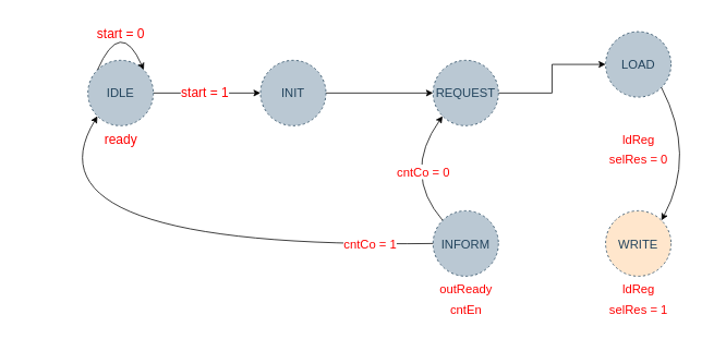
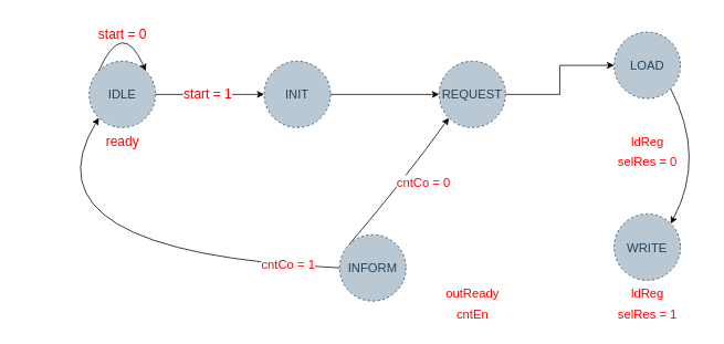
  <mxCell id="0" />
  <mxCell id="1" parent="0" />
  <mxCell id="2" style="edgeStyle=orthogonalEdgeStyle;rounded=0;orthogonalLoop=1;jettySize=auto;html=1;exitX=1;exitY=0.5;exitDx=0;exitDy=0;entryX=0;entryY=0.5;entryDx=0;entryDy=0;fontSize=16;fontColor=#23445D;" parent="1" source="4" target="6" edge="1"><mxGeometry relative="1" as="geometry" /></mxCell>
  <mxCell id="3" value="start = 1" style="edgeLabel;html=1;align=center;verticalAlign=middle;resizable=0;points=[];fontSize=16;fontColor=#FF0000;" parent="2" vertex="1" connectable="0"><mxGeometry x="-0.176" y="1" relative="1" as="geometry"><mxPoint x="8" y="-1" as="offset" /></mxGeometry></mxCell>
  <mxCell id="4" value="&lt;font style=&quot;font-size: 15px;&quot;&gt;IDLE&lt;/font&gt;" style="ellipse;whiteSpace=wrap;html=1;aspect=fixed;fillColor=#bac8d3;strokeColor=#23445d;fontColor=#23445D;dashed=1;" parent="1" vertex="1"><mxGeometry x="107" y="73" width="80" height="80" as="geometry" /></mxCell>
  <mxCell id="5" style="edgeStyle=orthogonalEdgeStyle;rounded=0;orthogonalLoop=1;jettySize=auto;html=1;exitX=1;exitY=0.5;exitDx=0;exitDy=0;entryX=0;entryY=0.5;entryDx=0;entryDy=0;fontSize=16;fontColor=#FF0000;" parent="1" source="6" target="11" edge="1"><mxGeometry relative="1" as="geometry" /></mxCell>
  <mxCell id="6" value="&lt;font style=&quot;font-size: 15px;&quot;&gt;INIT&lt;/font&gt;" style="ellipse;whiteSpace=wrap;html=1;aspect=fixed;fillColor=#bac8d3;strokeColor=#23445d;fontColor=#23445D;dashed=1;" parent="1" vertex="1"><mxGeometry x="318" y="73" width="80" height="80" as="geometry" /></mxCell>
  <mxCell id="7" value="" style="curved=1;endArrow=classic;html=1;rounded=0;fontSize=16;fontColor=#FF0000;exitX=0;exitY=0;exitDx=0;exitDy=0;entryX=1;entryY=0;entryDx=0;entryDy=0;" parent="1" source="4" target="4" edge="1"><mxGeometry width="50" height="50" relative="1" as="geometry"><mxPoint x="449" y="262" as="sourcePoint" /><mxPoint x="517" y="217" as="targetPoint" /><Array as="points"><mxPoint x="147" y="20" /></Array></mxGeometry></mxCell>
  <mxCell id="8" value="start = 0" style="edgeLabel;html=1;align=center;verticalAlign=middle;resizable=0;points=[];fontSize=16;fontColor=#FF0000;" parent="7" vertex="1" connectable="0"><mxGeometry x="-0.372" y="-8" relative="1" as="geometry"><mxPoint x="3" y="-8" as="offset" /></mxGeometry></mxCell>
  <mxCell id="9" value="ready" style="text;html=1;align=center;verticalAlign=middle;resizable=0;points=[];autosize=1;strokeColor=none;fillColor=none;fontSize=16;fontColor=#FF0000;" parent="1" vertex="1"><mxGeometry x="118" y="154" width="58" height="31" as="geometry" /></mxCell>
  <mxCell id="10" style="edgeStyle=orthogonalEdgeStyle;rounded=0;orthogonalLoop=1;jettySize=auto;html=1;exitX=1;exitY=0.5;exitDx=0;exitDy=0;entryX=0;entryY=0.5;entryDx=0;entryDy=0;fontSize=15;fontColor=#FF0000;" parent="1" source="11" target="12" edge="1"><mxGeometry relative="1" as="geometry" /></mxCell>
  <mxCell id="11" value="&lt;font style=&quot;font-size: 15px;&quot;&gt;REQUEST&lt;/font&gt;" style="ellipse;whiteSpace=wrap;html=1;aspect=fixed;fillColor=#bac8d3;strokeColor=#23445d;fontColor=#23445D;dashed=1;" parent="1" vertex="1"><mxGeometry x="529" y="73" width="80" height="80" as="geometry" /></mxCell>
  <mxCell id="12" value="&lt;font style=&quot;font-size: 15px;&quot;&gt;LOAD&lt;/font&gt;" style="ellipse;whiteSpace=wrap;html=1;aspect=fixed;fillColor=#bac8d3;strokeColor=#23445d;fontColor=#23445D;dashed=1;" parent="1" vertex="1"><mxGeometry x="740" y="38" width="80" height="80" as="geometry" /></mxCell>
  <mxCell id="13" value="ldReg" style="text;html=1;align=center;verticalAlign=middle;resizable=0;points=[];autosize=1;strokeColor=none;fillColor=none;fontSize=15;fontColor=#FF0000;" parent="1" vertex="1"><mxGeometry x="751" y="154.5" width="57" height="30" as="geometry" /></mxCell>
- <mxCell id="14" value="&lt;font style=&quot;font-size: 15px;&quot;&gt;WRITE&lt;/font&gt;" style="ellipse;whiteSpace=wrap;html=1;aspect=fixed;fillColor=#ffe6cc;strokeColor=#23445d;fontColor=#23445D;dashed=1;" parent="1" vertex="1"><mxGeometry x="740" y="257" width="80" height="80" as="geometry" /></mxCell>
+ <mxCell id="14" value="&lt;font style=&quot;font-size: 15px;&quot;&gt;WRITE&lt;/font&gt;" style="ellipse;whiteSpace=wrap;html=1;aspect=fixed;fillColor=#bac8d3;strokeColor=#23445d;fontColor=#23445D;dashed=1;" parent="1" vertex="1"><mxGeometry x="740" y="257" width="80" height="80" as="geometry" /></mxCell>
  <mxCell id="15" value="cntEn" style="text;html=1;align=center;verticalAlign=middle;resizable=0;points=[];autosize=1;strokeColor=none;fillColor=none;fontSize=15;fontColor=#FF0000;" parent="1" vertex="1"><mxGeometry x="541" y="362" width="56" height="30" as="geometry" /></mxCell>
  <mxCell id="16" value="ldReg" style="text;html=1;align=center;verticalAlign=middle;resizable=0;points=[];autosize=1;strokeColor=none;fillColor=none;fontSize=15;fontColor=#FF0000;" parent="1" vertex="1"><mxGeometry x="751" y="337" width="57" height="30" as="geometry" /></mxCell>
  <mxCell id="17" value="" style="curved=1;endArrow=classic;html=1;rounded=0;fontSize=15;fontColor=#FF0000;exitX=1;exitY=1;exitDx=0;exitDy=0;entryX=1;entryY=0;entryDx=0;entryDy=0;" parent="1" source="12" target="14" edge="1"><mxGeometry width="50" height="50" relative="1" as="geometry"><mxPoint x="467" y="269" as="sourcePoint" /><mxPoint x="517" y="219" as="targetPoint" /><Array as="points"><mxPoint x="851" y="189" /></Array></mxGeometry></mxCell>
- <mxCell id="18" value="&lt;font style=&quot;font-size: 15px;&quot;&gt;INFORM&lt;/font&gt;" style="ellipse;whiteSpace=wrap;html=1;aspect=fixed;fillColor=#bac8d3;strokeColor=#23445d;fontColor=#23445D;dashed=1;" parent="1" vertex="1"><mxGeometry x="529" y="257" width="80" height="80" as="geometry" /></mxCell>
+ <mxCell id="18" value="&lt;font style=&quot;font-size: 15px;&quot;&gt;INFORM&lt;/font&gt;" style="ellipse;whiteSpace=wrap;html=1;aspect=fixed;fillColor=#bac8d3;strokeColor=#23445d;fontColor=#23445D;dashed=1;" parent="1" vertex="1"><mxGeometry x="409" y="282" width="80" height="80" as="geometry" /></mxCell>
  <mxCell id="19" value="outReady" style="text;html=1;align=center;verticalAlign=middle;resizable=0;points=[];autosize=1;strokeColor=none;fillColor=none;fontSize=15;fontColor=#FF0000;" parent="1" vertex="1"><mxGeometry x="528" y="337" width="82" height="30" as="geometry" /></mxCell>
  <mxCell id="20" value="" style="curved=1;endArrow=classic;html=1;rounded=0;fontSize=15;fontColor=#FF0000;exitX=0;exitY=0;exitDx=0;exitDy=0;entryX=0;entryY=1;entryDx=0;entryDy=0;" parent="1" source="18" target="11" edge="1"><mxGeometry width="50" height="50" relative="1" as="geometry"><mxPoint x="467" y="269" as="sourcePoint" /><mxPoint x="517" y="219" as="targetPoint" /><Array as="points"><mxPoint x="491" y="211" /></Array></mxGeometry></mxCell>
  <mxCell id="21" value="cntCo = 0" style="edgeLabel;html=1;align=center;verticalAlign=middle;resizable=0;points=[];fontSize=15;fontColor=#FF0000;rotation=0;" parent="20" vertex="1" connectable="0"><mxGeometry x="0.251" y="-14" relative="1" as="geometry"><mxPoint y="10" as="offset" /></mxGeometry></mxCell>
  <mxCell id="22" value="" style="curved=1;endArrow=classic;html=1;rounded=0;fontSize=15;fontColor=#FF0000;exitX=0;exitY=0.5;exitDx=0;exitDy=0;entryX=0;entryY=1;entryDx=0;entryDy=0;" parent="1" source="18" target="4" edge="1"><mxGeometry width="50" height="50" relative="1" as="geometry"><mxPoint x="467" y="269" as="sourcePoint" /><mxPoint x="517" y="219" as="targetPoint" /><Array as="points"><mxPoint x="20" y="304" /></Array></mxGeometry></mxCell>
  <mxCell id="23" value="cntCo = 1" style="edgeLabel;html=1;align=center;verticalAlign=middle;resizable=0;points=[];fontSize=15;fontColor=#FF0000;" parent="22" vertex="1" connectable="0"><mxGeometry x="-0.768" y="-3" relative="1" as="geometry"><mxPoint x="4" y="1" as="offset" /></mxGeometry></mxCell>
  <mxCell id="24" value="selRes = 1" style="text;html=1;align=center;verticalAlign=middle;resizable=0;points=[];autosize=1;strokeColor=none;fillColor=none;fontSize=15;fontColor=#FF0000;" parent="1" vertex="1"><mxGeometry x="735.5" y="362" width="89" height="30" as="geometry" /></mxCell>
  <mxCell id="25" value="selRes = 0" style="text;html=1;align=center;verticalAlign=middle;resizable=0;points=[];autosize=1;strokeColor=none;fillColor=none;fontSize=15;fontColor=#FF0000;" parent="1" vertex="1"><mxGeometry x="735.5" y="179" width="89" height="30" as="geometry" /></mxCell>
